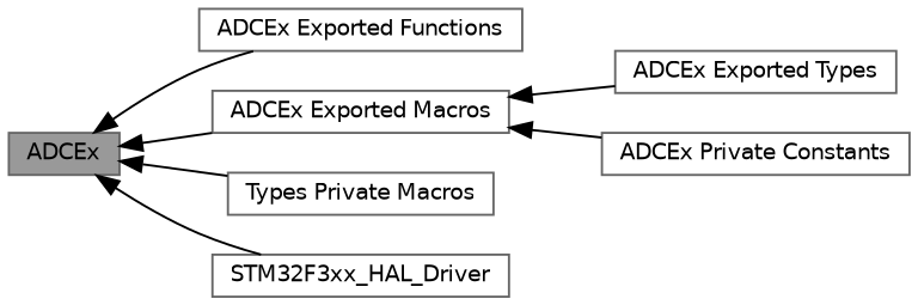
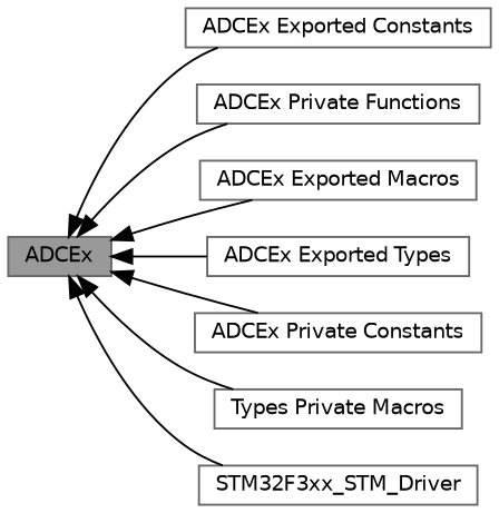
  digraph {
    rankdir=LR
    node [color=grey40 fillcolor=white fontname=Helvetica fontsize=10 shape=box style=filled]
    edge [dir=back fontname=Helvetica fontsize=10 labelfontname=Helvetica labelfontsize=10 shape=plaintext style=solid]
    n1 [color=gray40 fillcolor=grey60 fontcolor=black height=0.2 label=ADCEx width=0.4]
-   n3 [height=0.2 label="ADCEx Exported Functions" width=0.4]
+   n2 [height=0.2 label="ADCEx Exported Constants" width=0.4]
+   n3 [height=0.2 label="ADCEx Private Functions" width=0.4]
    n4 [height=0.2 label="ADCEx Exported Macros" width=0.4]
    n5 [height=0.2 label="ADCEx Exported Types" width=0.4]
    n6 [height=0.2 label="ADCEx Private Constants" width=0.4]
    n7 [height=0.2 label="Types Private Macros" width=0.4]
-   n8 [height=0.2 label=STM32F3xx_HAL_Driver width=0.4]
+   n8 [height=0.2 label=STM32F3xx_STM_Driver width=0.4]
+   n1 -> n2
    n1 -> n3
    n1 -> n4
-   n4 -> n5
-   n4 -> n6
+   n1 -> n5
+   n1 -> n6
    n1 -> n7
    n1 -> n8
  }
